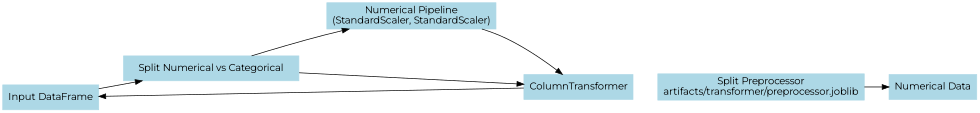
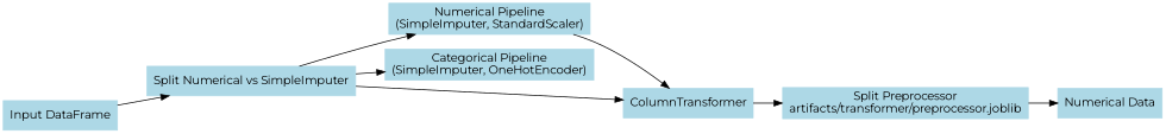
  digraph {
    fontname=Montserrat
    rankdir=LR
    node [color=lightblue fontname=Montserrat shape=box style=filled]
    edge [fontname=Montserrat]
    n1 [label="Input DataFrame"]
-   n2 [label="Split Numerical vs Categorical"]
-   n3 [label="Numerical Pipeline\n(StandardScaler, StandardScaler)"]
+   n2 [label="Split Numerical vs SimpleImputer"]
+   n3 [label="Numerical Pipeline\n(SimpleImputer, StandardScaler)"]
+   n4 [label="Categorical Pipeline\n(SimpleImputer, OneHotEncoder)"]
    n5 [label=ColumnTransformer]
    n6 [label="Split Preprocessor\nartifacts/transformer/preprocessor.joblib"]
    n7 [label="Numerical Data"]
    n1 -> n2
    n2 -> n3
+   n2 -> n4
    n2 -> n5
    n3 -> n5
-   n5 -> n1
+   n5 -> n6
    n6 -> n7
  }
